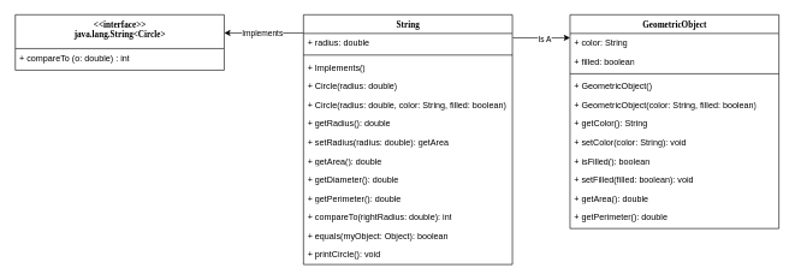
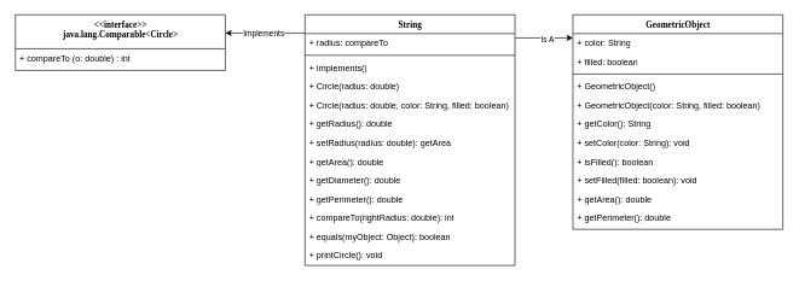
  <mxCell id="0" />
  <mxCell id="1" parent="0" />
  <mxCell id="2" value="String" style="swimlane;html=1;fontStyle=1;align=center;verticalAlign=top;childLayout=stackLayout;horizontal=1;startSize=26;horizontalStack=0;resizeParent=1;resizeLast=0;collapsible=1;marginBottom=0;swimlaneFillColor=#ffffff;rounded=0;shadow=0;comic=0;labelBackgroundColor=none;strokeWidth=1;fillColor=none;fontFamily=Verdana;fontSize=12" parent="1" vertex="1"><mxGeometry x="420" y="20" width="290" height="347" as="geometry" /></mxCell>
- <mxCell id="3" value="+ radius: double" style="text;html=1;strokeColor=none;fillColor=none;align=left;verticalAlign=top;spacingLeft=4;spacingRight=4;whiteSpace=wrap;overflow=hidden;rotatable=0;points=[[0,0.5],[1,0.5]];portConstraint=eastwest;" parent="2" vertex="1"><mxGeometry y="26" width="290" height="26" as="geometry" /></mxCell>
+ <mxCell id="3" value="+ radius: compareTo" style="text;html=1;strokeColor=none;fillColor=none;align=left;verticalAlign=top;spacingLeft=4;spacingRight=4;whiteSpace=wrap;overflow=hidden;rotatable=0;points=[[0,0.5],[1,0.5]];portConstraint=eastwest;" parent="2" vertex="1"><mxGeometry y="26" width="290" height="26" as="geometry" /></mxCell>
  <mxCell id="4" value="" style="line;html=1;strokeWidth=1;fillColor=none;align=left;verticalAlign=middle;spacingTop=-1;spacingLeft=3;spacingRight=3;rotatable=0;labelPosition=right;points=[];portConstraint=eastwest;" parent="2" vertex="1"><mxGeometry y="52" width="290" height="8" as="geometry" /></mxCell>
  <mxCell id="5" value="+ Implements()" style="text;html=1;strokeColor=none;fillColor=none;align=left;verticalAlign=top;spacingLeft=4;spacingRight=4;whiteSpace=wrap;overflow=hidden;rotatable=0;points=[[0,0.5],[1,0.5]];portConstraint=eastwest;" parent="2" vertex="1"><mxGeometry y="60" width="290" height="26" as="geometry" /></mxCell>
  <mxCell id="6" value="+ Circle(radius: double)" style="text;html=1;strokeColor=none;fillColor=none;align=left;verticalAlign=top;spacingLeft=4;spacingRight=4;whiteSpace=wrap;overflow=hidden;rotatable=0;points=[[0,0.5],[1,0.5]];portConstraint=eastwest;" parent="2" vertex="1"><mxGeometry y="86" width="290" height="26" as="geometry" /></mxCell>
  <mxCell id="7" value="+ Circle(radius: double, color: String, filled: boolean)" style="text;html=1;strokeColor=none;fillColor=none;align=left;verticalAlign=top;spacingLeft=4;spacingRight=4;whiteSpace=wrap;overflow=hidden;rotatable=0;points=[[0,0.5],[1,0.5]];portConstraint=eastwest;" vertex="1" parent="2"><mxGeometry y="112" width="290" height="26" as="geometry" /></mxCell>
  <mxCell id="8" value="+ getRadius(): double" style="text;html=1;strokeColor=none;fillColor=none;align=left;verticalAlign=top;spacingLeft=4;spacingRight=4;whiteSpace=wrap;overflow=hidden;rotatable=0;points=[[0,0.5],[1,0.5]];portConstraint=eastwest;" vertex="1" parent="2"><mxGeometry y="138" width="290" height="26" as="geometry" /></mxCell>
  <mxCell id="9" value="+ setRadius(radius: double): getArea" style="text;html=1;strokeColor=none;fillColor=none;align=left;verticalAlign=top;spacingLeft=4;spacingRight=4;whiteSpace=wrap;overflow=hidden;rotatable=0;points=[[0,0.5],[1,0.5]];portConstraint=eastwest;" vertex="1" parent="2"><mxGeometry y="164" width="290" height="26" as="geometry" /></mxCell>
  <mxCell id="10" value="+ getArea(): double" style="text;html=1;strokeColor=none;fillColor=none;align=left;verticalAlign=top;spacingLeft=4;spacingRight=4;whiteSpace=wrap;overflow=hidden;rotatable=0;points=[[0,0.5],[1,0.5]];portConstraint=eastwest;" vertex="1" parent="2"><mxGeometry y="190" width="290" height="26" as="geometry" /></mxCell>
  <mxCell id="11" value="+ getDiameter(): double" style="text;html=1;strokeColor=none;fillColor=none;align=left;verticalAlign=top;spacingLeft=4;spacingRight=4;whiteSpace=wrap;overflow=hidden;rotatable=0;points=[[0,0.5],[1,0.5]];portConstraint=eastwest;" vertex="1" parent="2"><mxGeometry y="216" width="290" height="26" as="geometry" /></mxCell>
  <mxCell id="12" value="+ getPerimeter(): double" style="text;html=1;strokeColor=none;fillColor=none;align=left;verticalAlign=top;spacingLeft=4;spacingRight=4;whiteSpace=wrap;overflow=hidden;rotatable=0;points=[[0,0.5],[1,0.5]];portConstraint=eastwest;" vertex="1" parent="2"><mxGeometry y="242" width="290" height="26" as="geometry" /></mxCell>
  <mxCell id="13" value="+ compareTo(rightRadius: double): int" style="text;html=1;strokeColor=none;fillColor=none;align=left;verticalAlign=top;spacingLeft=4;spacingRight=4;whiteSpace=wrap;overflow=hidden;rotatable=0;points=[[0,0.5],[1,0.5]];portConstraint=eastwest;" vertex="1" parent="2"><mxGeometry y="268" width="290" height="26" as="geometry" /></mxCell>
  <mxCell id="14" value="+ equals(myObject: Object): boolean" style="text;html=1;strokeColor=none;fillColor=none;align=left;verticalAlign=top;spacingLeft=4;spacingRight=4;whiteSpace=wrap;overflow=hidden;rotatable=0;points=[[0,0.5],[1,0.5]];portConstraint=eastwest;" vertex="1" parent="2"><mxGeometry y="294" width="290" height="26" as="geometry" /></mxCell>
  <mxCell id="15" value="+ printCircle(): void" style="text;html=1;strokeColor=none;fillColor=none;align=left;verticalAlign=top;spacingLeft=4;spacingRight=4;whiteSpace=wrap;overflow=hidden;rotatable=0;points=[[0,0.5],[1,0.5]];portConstraint=eastwest;" vertex="1" parent="2"><mxGeometry y="320" width="290" height="26" as="geometry" /></mxCell>
  <mxCell id="16" value="GeometricObject" style="swimlane;html=1;fontStyle=1;align=center;verticalAlign=top;childLayout=stackLayout;horizontal=1;startSize=26;horizontalStack=0;resizeParent=1;resizeLast=0;collapsible=1;marginBottom=0;swimlaneFillColor=#ffffff;rounded=0;shadow=0;comic=0;labelBackgroundColor=none;strokeWidth=1;fillColor=none;fontFamily=Verdana;fontSize=12" parent="1" vertex="1"><mxGeometry x="790" y="20" width="290" height="297" as="geometry" /></mxCell>
  <mxCell id="17" value="+ color: String&lt;br&gt;" style="text;html=1;strokeColor=none;fillColor=none;align=left;verticalAlign=top;spacingLeft=4;spacingRight=4;whiteSpace=wrap;overflow=hidden;rotatable=0;points=[[0,0.5],[1,0.5]];portConstraint=eastwest;" parent="16" vertex="1"><mxGeometry y="26" width="290" height="26" as="geometry" /></mxCell>
  <mxCell id="18" value="+ filled: boolean" style="text;html=1;strokeColor=none;fillColor=none;align=left;verticalAlign=top;spacingLeft=4;spacingRight=4;whiteSpace=wrap;overflow=hidden;rotatable=0;points=[[0,0.5],[1,0.5]];portConstraint=eastwest;" parent="16" vertex="1"><mxGeometry y="52" width="290" height="26" as="geometry" /></mxCell>
  <mxCell id="19" value="" style="line;html=1;strokeWidth=1;fillColor=none;align=left;verticalAlign=middle;spacingTop=-1;spacingLeft=3;spacingRight=3;rotatable=0;labelPosition=right;points=[];portConstraint=eastwest;" parent="16" vertex="1"><mxGeometry y="78" width="290" height="8" as="geometry" /></mxCell>
  <mxCell id="20" value="+ GeometricObject()" style="text;html=1;strokeColor=none;fillColor=none;align=left;verticalAlign=top;spacingLeft=4;spacingRight=4;whiteSpace=wrap;overflow=hidden;rotatable=0;points=[[0,0.5],[1,0.5]];portConstraint=eastwest;" parent="16" vertex="1"><mxGeometry y="86" width="290" height="26" as="geometry" /></mxCell>
  <mxCell id="21" value="+ GeometricObject(color: String, filled: boolean)" style="text;html=1;strokeColor=none;fillColor=none;align=left;verticalAlign=top;spacingLeft=4;spacingRight=4;whiteSpace=wrap;overflow=hidden;rotatable=0;points=[[0,0.5],[1,0.5]];portConstraint=eastwest;" parent="16" vertex="1"><mxGeometry y="112" width="290" height="26" as="geometry" /></mxCell>
  <mxCell id="22" value="+ getColor(): String" style="text;html=1;strokeColor=none;fillColor=none;align=left;verticalAlign=top;spacingLeft=4;spacingRight=4;whiteSpace=wrap;overflow=hidden;rotatable=0;points=[[0,0.5],[1,0.5]];portConstraint=eastwest;" parent="16" vertex="1"><mxGeometry y="138" width="290" height="26" as="geometry" /></mxCell>
  <mxCell id="23" value="+ setColor(color: String): void" style="text;html=1;strokeColor=none;fillColor=none;align=left;verticalAlign=top;spacingLeft=4;spacingRight=4;whiteSpace=wrap;overflow=hidden;rotatable=0;points=[[0,0.5],[1,0.5]];portConstraint=eastwest;" vertex="1" parent="16"><mxGeometry y="164" width="290" height="26" as="geometry" /></mxCell>
  <mxCell id="24" value="+ isFilled(): boolean" style="text;html=1;strokeColor=none;fillColor=none;align=left;verticalAlign=top;spacingLeft=4;spacingRight=4;whiteSpace=wrap;overflow=hidden;rotatable=0;points=[[0,0.5],[1,0.5]];portConstraint=eastwest;" vertex="1" parent="16"><mxGeometry y="190" width="290" height="26" as="geometry" /></mxCell>
  <mxCell id="25" value="+ setFilled(filled: boolean): void" style="text;html=1;strokeColor=none;fillColor=none;align=left;verticalAlign=top;spacingLeft=4;spacingRight=4;whiteSpace=wrap;overflow=hidden;rotatable=0;points=[[0,0.5],[1,0.5]];portConstraint=eastwest;" vertex="1" parent="16"><mxGeometry y="216" width="290" height="26" as="geometry" /></mxCell>
  <mxCell id="26" value="+ getArea(): double" style="text;html=1;strokeColor=none;fillColor=none;align=left;verticalAlign=top;spacingLeft=4;spacingRight=4;whiteSpace=wrap;overflow=hidden;rotatable=0;points=[[0,0.5],[1,0.5]];portConstraint=eastwest;" vertex="1" parent="16"><mxGeometry y="242" width="290" height="26" as="geometry" /></mxCell>
  <mxCell id="27" value="+ getPerimeter(): double" style="text;html=1;strokeColor=none;fillColor=none;align=left;verticalAlign=top;spacingLeft=4;spacingRight=4;whiteSpace=wrap;overflow=hidden;rotatable=0;points=[[0,0.5],[1,0.5]];portConstraint=eastwest;" vertex="1" parent="16"><mxGeometry y="268" width="290" height="26" as="geometry" /></mxCell>
- <mxCell id="28" value="&amp;lt;&amp;lt;interface&amp;gt;&amp;gt;&lt;br&gt;java.lang.String&amp;lt;Circle&amp;gt;" style="swimlane;html=1;fontStyle=1;align=center;verticalAlign=top;childLayout=stackLayout;horizontal=1;startSize=47;horizontalStack=0;resizeParent=1;resizeLast=0;collapsible=1;marginBottom=0;swimlaneFillColor=#ffffff;rounded=0;shadow=0;comic=0;labelBackgroundColor=none;strokeWidth=1;fillColor=none;fontFamily=Verdana;fontSize=12" parent="1" vertex="1"><mxGeometry x="20" y="20" width="290" height="77" as="geometry" /></mxCell>
+ <mxCell id="28" value="&amp;lt;&amp;lt;interface&amp;gt;&amp;gt;&lt;br&gt;java.lang.Comparable&amp;lt;Circle&amp;gt;" style="swimlane;html=1;fontStyle=1;align=center;verticalAlign=top;childLayout=stackLayout;horizontal=1;startSize=47;horizontalStack=0;resizeParent=1;resizeLast=0;collapsible=1;marginBottom=0;swimlaneFillColor=#ffffff;rounded=0;shadow=0;comic=0;labelBackgroundColor=none;strokeWidth=1;fillColor=none;fontFamily=Verdana;fontSize=12" parent="1" vertex="1"><mxGeometry x="20" y="20" width="290" height="77" as="geometry" /></mxCell>
  <mxCell id="29" value="+ compareTo (o: double) : int" style="text;html=1;strokeColor=none;fillColor=none;align=left;verticalAlign=top;spacingLeft=4;spacingRight=4;whiteSpace=wrap;overflow=hidden;rotatable=0;points=[[0,0.5],[1,0.5]];portConstraint=eastwest;" parent="28" vertex="1"><mxGeometry y="47" width="290" height="26" as="geometry" /></mxCell>
  <mxCell id="30" value="" style="endArrow=classic;html=1;rounded=0;entryX=-0.002;entryY=0.194;entryDx=0;entryDy=0;entryPerimeter=0;" edge="1" parent="1"><mxGeometry width="50" height="50" relative="1" as="geometry"><mxPoint x="710.58" y="52" as="sourcePoint" /><mxPoint x="790" y="52.044" as="targetPoint" /></mxGeometry></mxCell>
  <mxCell id="31" value="Is A" style="edgeLabel;html=1;align=center;verticalAlign=middle;resizable=0;points=[];" vertex="1" connectable="0" parent="30"><mxGeometry x="0.111" y="-1" relative="1" as="geometry"><mxPoint as="offset" /></mxGeometry></mxCell>
  <mxCell id="32" value="" style="endArrow=classic;html=1;rounded=0;exitX=0;exitY=0.5;exitDx=0;exitDy=0;" edge="1" parent="1"><mxGeometry width="50" height="50" relative="1" as="geometry"><mxPoint x="420" y="45.31" as="sourcePoint" /><mxPoint x="310" y="45.31" as="targetPoint" /><Array as="points"><mxPoint x="390" y="45.31" /></Array></mxGeometry></mxCell>
  <mxCell id="33" value="Implements" style="edgeLabel;html=1;align=center;verticalAlign=middle;resizable=0;points=[];" vertex="1" connectable="0" parent="32"><mxGeometry x="-0.009" y="2" relative="1" as="geometry"><mxPoint x="-3" y="-2" as="offset" /></mxGeometry></mxCell>
